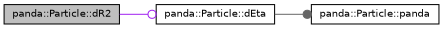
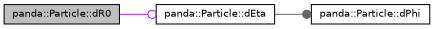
  digraph {
    rankdir=LR
    node [color=black fillcolor=white fontname=Helvetica fontsize=10 shape=record style=filled]
    edge [fontname=Helvetica fontsize=10 labelfontname=Helvetica labelfontsize=10 style=solid]
-   n1 [fillcolor=grey75 fontcolor=black height=0.2 label="panda::Particle::dR2" width=0.4]
+   n1 [fillcolor=grey75 fontcolor=black height=0.2 label="panda::Particle::dR0" width=0.4]
    n2 [height=0.2 label="panda::Particle::dEta" width=0.4]
-   n3 [height=0.2 label="panda::Particle::panda" width=0.4]
+   n3 [height=0.2 label="panda::Particle::dPhi" width=0.4]
    n1 -> n2 [arrowhead=odot color=purple]
    n2 -> n3 [arrowhead=dot color=gray40]
  }
